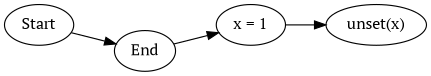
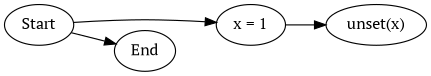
  digraph {
    fontname="PT Serif"
    rankdir=LR
    node [fontname="PT Serif"]
    edge [fontname="PT Serif"]
    n1 [label=Start]
    n2 [label="x = 1"]
    n3 [label=End]
    n4 [label="unset(x)"]
-   n3 -> n2
+   n1 -> n2
    n1 -> n3
    n2 -> n4
  }
